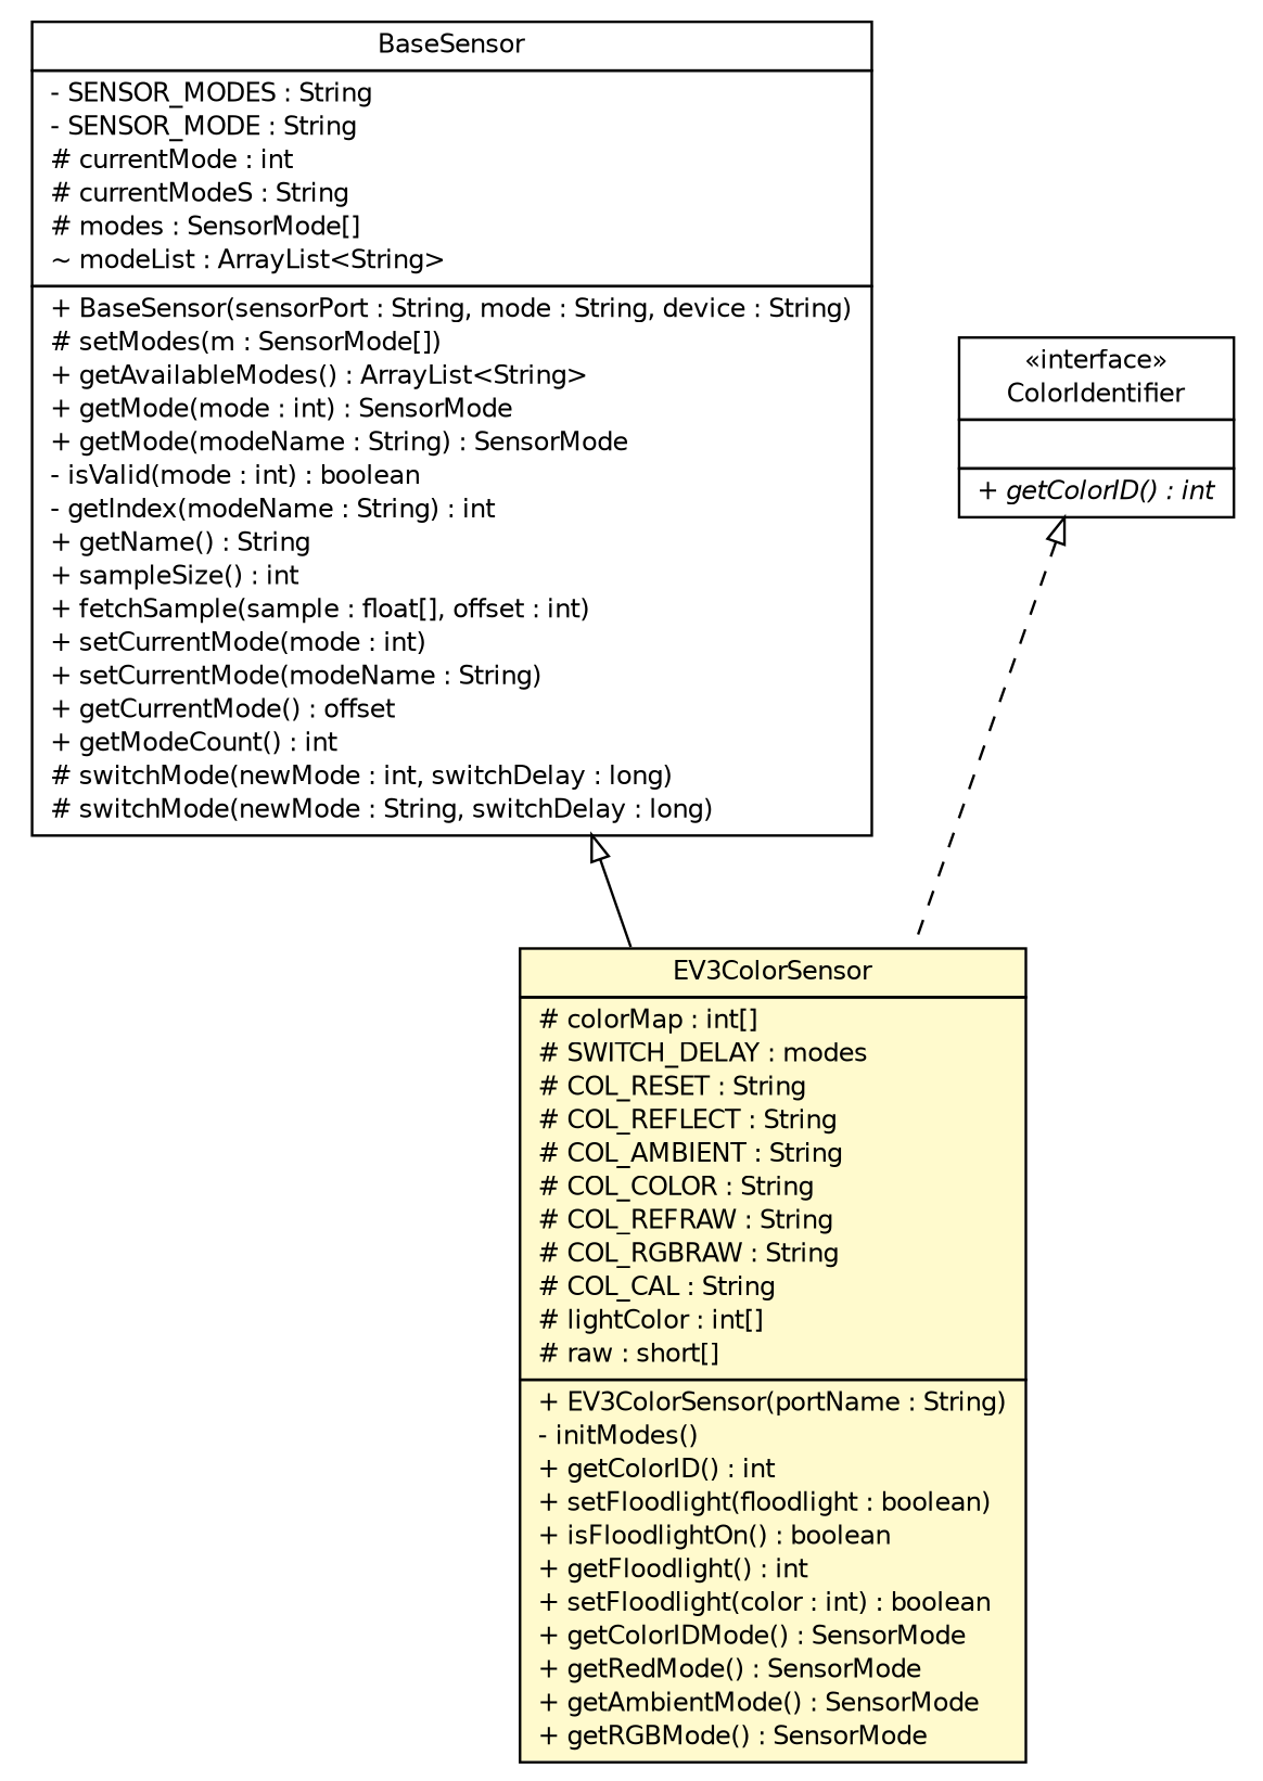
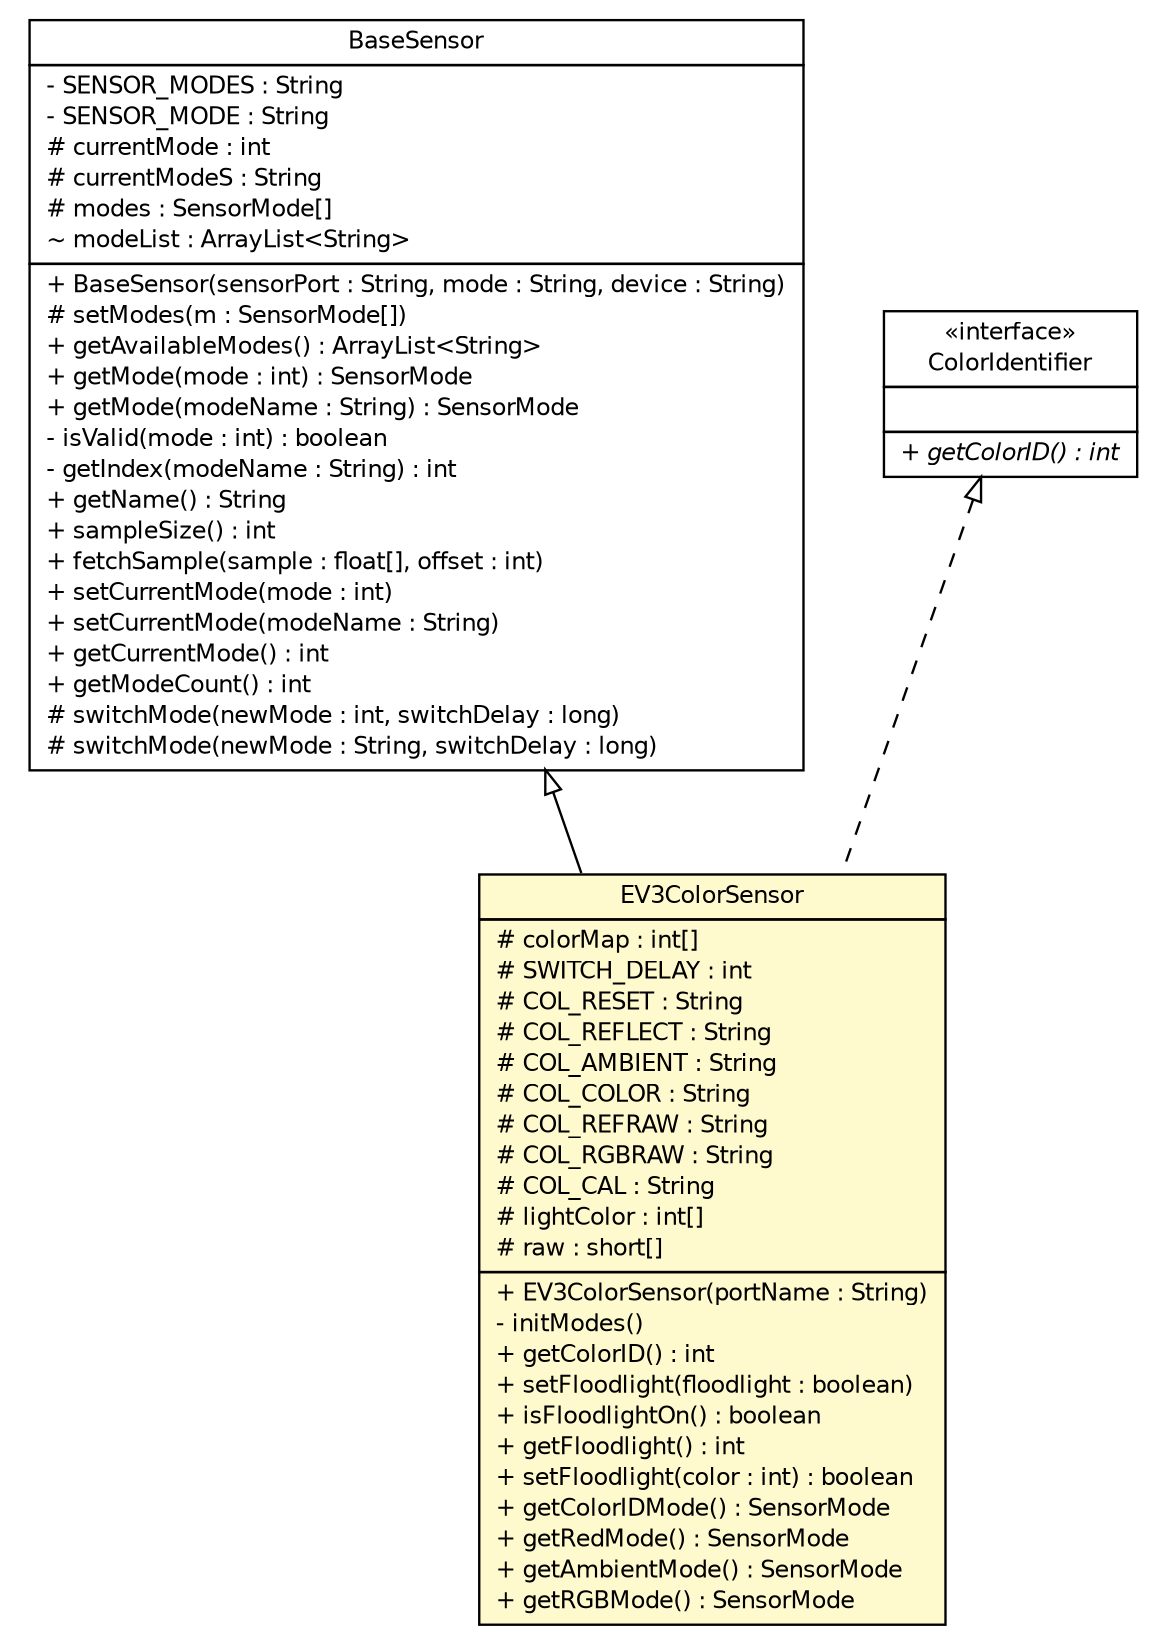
  digraph {
    nodesep=0.25
    ranksep=0.5
    node [fontcolor=black fontname=Helvetica fontsize=10.0 shape=plaintext]
    edge [arrowtail=empty dir=back fontname=Helvetica fontsize=10 headport=p labelfontname=Helvetica labelfontsize=10 tailport=p]
-   n1 [label=<<table title="ev3dev.hardware.sensors.BaseSensor" border="0" cellborder="1" cellspacing="0" cellpadding="2" port="p" href="../BaseSensor.html"> 		<tr><td><table border="0" cellspacing="0" cellpadding="1"> <tr><td align="center" balign="center"> BaseSensor </td></tr> 		</table></td></tr> 		<tr><td><table border="0" cellspacing="0" cellpadding="1"> <tr><td align="left" balign="left"> - SENSOR_MODES : String </td></tr> <tr><td align="left" balign="left"> - SENSOR_MODE : String </td></tr> <tr><td align="left" balign="left"> # currentMode : int </td></tr> <tr><td align="left" balign="left"> # currentModeS : String </td></tr> <tr><td align="left" balign="left"> # modes : SensorMode[] </td></tr> <tr><td align="left" balign="left"> ~ modeList : ArrayList&lt;String&gt; </td></tr> 		</table></td></tr> 		<tr><td><table border="0" cellspacing="0" cellpadding="1"> <tr><td align="left" balign="left"> + BaseSensor(sensorPort : String, mode : String, device : String) </td></tr> <tr><td align="left" balign="left"> # setModes(m : SensorMode[]) </td></tr> <tr><td align="left" balign="left"> + getAvailableModes() : ArrayList&lt;String&gt; </td></tr> <tr><td align="left" balign="left"> + getMode(mode : int) : SensorMode </td></tr> <tr><td align="left" balign="left"> + getMode(modeName : String) : SensorMode </td></tr> <tr><td align="left" balign="left"> - isValid(mode : int) : boolean </td></tr> <tr><td align="left" balign="left"> - getIndex(modeName : String) : int </td></tr> <tr><td align="left" balign="left"> + getName() : String </td></tr> <tr><td align="left" balign="left"> + sampleSize() : int </td></tr> <tr><td align="left" balign="left"> + fetchSample(sample : float[], offset : int) </td></tr> <tr><td align="left" balign="left"> + setCurrentMode(mode : int) </td></tr> <tr><td align="left" balign="left"> + setCurrentMode(modeName : String) </td></tr> <tr><td align="left" balign="left"> + getCurrentMode() : offset </td></tr> <tr><td align="left" balign="left"> + getModeCount() : int </td></tr> <tr><td align="left" balign="left"> # switchMode(newMode : int, switchDelay : long) </td></tr> <tr><td align="left" balign="left"> # switchMode(newMode : String, switchDelay : long) </td></tr> 		</table></td></tr> 		</table>>]
-   n2 [label=<<table title="ev3dev.hardware.sensors.ev3.EV3ColorSensor" border="0" cellborder="1" cellspacing="0" cellpadding="2" port="p" bgcolor="lemonChiffon" href="./EV3ColorSensor.html"> 		<tr><td><table border="0" cellspacing="0" cellpadding="1"> <tr><td align="center" balign="center"> EV3ColorSensor </td></tr> 		</table></td></tr> 		<tr><td><table border="0" cellspacing="0" cellpadding="1"> <tr><td align="left" balign="left"> # colorMap : int[] </td></tr> <tr><td align="left" balign="left"> # SWITCH_DELAY : modes </td></tr> <tr><td align="left" balign="left"> # COL_RESET : String </td></tr> <tr><td align="left" balign="left"> # COL_REFLECT : String </td></tr> <tr><td align="left" balign="left"> # COL_AMBIENT : String </td></tr> <tr><td align="left" balign="left"> # COL_COLOR : String </td></tr> <tr><td align="left" balign="left"> # COL_REFRAW : String </td></tr> <tr><td align="left" balign="left"> # COL_RGBRAW : String </td></tr> <tr><td align="left" balign="left"> # COL_CAL : String </td></tr> <tr><td align="left" balign="left"> # lightColor : int[] </td></tr> <tr><td align="left" balign="left"> # raw : short[] </td></tr> 		</table></td></tr> 		<tr><td><table border="0" cellspacing="0" cellpadding="1"> <tr><td align="left" balign="left"> + EV3ColorSensor(portName : String) </td></tr> <tr><td align="left" balign="left"> - initModes() </td></tr> <tr><td align="left" balign="left"> + getColorID() : int </td></tr> <tr><td align="left" balign="left"> + setFloodlight(floodlight : boolean) </td></tr> <tr><td align="left" balign="left"> + isFloodlightOn() : boolean </td></tr> <tr><td align="left" balign="left"> + getFloodlight() : int </td></tr> <tr><td align="left" balign="left"> + setFloodlight(color : int) : boolean </td></tr> <tr><td align="left" balign="left"> + getColorIDMode() : SensorMode </td></tr> <tr><td align="left" balign="left"> + getRedMode() : SensorMode </td></tr> <tr><td align="left" balign="left"> + getAmbientMode() : SensorMode </td></tr> <tr><td align="left" balign="left"> + getRGBMode() : SensorMode </td></tr> 		</table></td></tr> 		</table>>]
+   n1 [label=<<table title="ev3dev.hardware.sensors.BaseSensor" border="0" cellborder="1" cellspacing="0" cellpadding="2" port="p" href="../BaseSensor.html"> 		<tr><td><table border="0" cellspacing="0" cellpadding="1"> <tr><td align="center" balign="center"> BaseSensor </td></tr> 		</table></td></tr> 		<tr><td><table border="0" cellspacing="0" cellpadding="1"> <tr><td align="left" balign="left"> - SENSOR_MODES : String </td></tr> <tr><td align="left" balign="left"> - SENSOR_MODE : String </td></tr> <tr><td align="left" balign="left"> # currentMode : int </td></tr> <tr><td align="left" balign="left"> # currentModeS : String </td></tr> <tr><td align="left" balign="left"> # modes : SensorMode[] </td></tr> <tr><td align="left" balign="left"> ~ modeList : ArrayList&lt;String&gt; </td></tr> 		</table></td></tr> 		<tr><td><table border="0" cellspacing="0" cellpadding="1"> <tr><td align="left" balign="left"> + BaseSensor(sensorPort : String, mode : String, device : String) </td></tr> <tr><td align="left" balign="left"> # setModes(m : SensorMode[]) </td></tr> <tr><td align="left" balign="left"> + getAvailableModes() : ArrayList&lt;String&gt; </td></tr> <tr><td align="left" balign="left"> + getMode(mode : int) : SensorMode </td></tr> <tr><td align="left" balign="left"> + getMode(modeName : String) : SensorMode </td></tr> <tr><td align="left" balign="left"> - isValid(mode : int) : boolean </td></tr> <tr><td align="left" balign="left"> - getIndex(modeName : String) : int </td></tr> <tr><td align="left" balign="left"> + getName() : String </td></tr> <tr><td align="left" balign="left"> + sampleSize() : int </td></tr> <tr><td align="left" balign="left"> + fetchSample(sample : float[], offset : int) </td></tr> <tr><td align="left" balign="left"> + setCurrentMode(mode : int) </td></tr> <tr><td align="left" balign="left"> + setCurrentMode(modeName : String) </td></tr> <tr><td align="left" balign="left"> + getCurrentMode() : int </td></tr> <tr><td align="left" balign="left"> + getModeCount() : int </td></tr> <tr><td align="left" balign="left"> # switchMode(newMode : int, switchDelay : long) </td></tr> <tr><td align="left" balign="left"> # switchMode(newMode : String, switchDelay : long) </td></tr> 		</table></td></tr> 		</table>>]
+   n2 [label=<<table title="ev3dev.hardware.sensors.ev3.EV3ColorSensor" border="0" cellborder="1" cellspacing="0" cellpadding="2" port="p" bgcolor="lemonChiffon" href="./EV3ColorSensor.html"> 		<tr><td><table border="0" cellspacing="0" cellpadding="1"> <tr><td align="center" balign="center"> EV3ColorSensor </td></tr> 		</table></td></tr> 		<tr><td><table border="0" cellspacing="0" cellpadding="1"> <tr><td align="left" balign="left"> # colorMap : int[] </td></tr> <tr><td align="left" balign="left"> # SWITCH_DELAY : int </td></tr> <tr><td align="left" balign="left"> # COL_RESET : String </td></tr> <tr><td align="left" balign="left"> # COL_REFLECT : String </td></tr> <tr><td align="left" balign="left"> # COL_AMBIENT : String </td></tr> <tr><td align="left" balign="left"> # COL_COLOR : String </td></tr> <tr><td align="left" balign="left"> # COL_REFRAW : String </td></tr> <tr><td align="left" balign="left"> # COL_RGBRAW : String </td></tr> <tr><td align="left" balign="left"> # COL_CAL : String </td></tr> <tr><td align="left" balign="left"> # lightColor : int[] </td></tr> <tr><td align="left" balign="left"> # raw : short[] </td></tr> 		</table></td></tr> 		<tr><td><table border="0" cellspacing="0" cellpadding="1"> <tr><td align="left" balign="left"> + EV3ColorSensor(portName : String) </td></tr> <tr><td align="left" balign="left"> - initModes() </td></tr> <tr><td align="left" balign="left"> + getColorID() : int </td></tr> <tr><td align="left" balign="left"> + setFloodlight(floodlight : boolean) </td></tr> <tr><td align="left" balign="left"> + isFloodlightOn() : boolean </td></tr> <tr><td align="left" balign="left"> + getFloodlight() : int </td></tr> <tr><td align="left" balign="left"> + setFloodlight(color : int) : boolean </td></tr> <tr><td align="left" balign="left"> + getColorIDMode() : SensorMode </td></tr> <tr><td align="left" balign="left"> + getRedMode() : SensorMode </td></tr> <tr><td align="left" balign="left"> + getAmbientMode() : SensorMode </td></tr> <tr><td align="left" balign="left"> + getRGBMode() : SensorMode </td></tr> 		</table></td></tr> 		</table>>]
    n3 [label=<<table title="lejos.robotics.ColorIdentifier" border="0" cellborder="1" cellspacing="0" cellpadding="2" port="p" href="../../../../lejos/robotics/ColorIdentifier.html"> 		<tr><td><table border="0" cellspacing="0" cellpadding="1"> <tr><td align="center" balign="center"> &#171;interface&#187; </td></tr> <tr><td align="center" balign="center"> ColorIdentifier </td></tr> 		</table></td></tr> 		<tr><td><table border="0" cellspacing="0" cellpadding="1"> <tr><td align="left" balign="left">  </td></tr> 		</table></td></tr> 		<tr><td><table border="0" cellspacing="0" cellpadding="1"> <tr><td align="left" balign="left"><font face="Helvetica-Oblique" point-size="10.0"> + getColorID() : int </font></td></tr> 		</table></td></tr> 		</table>>]
    n1 -> n2
    n3 -> n2 [style=dashed]
  }
